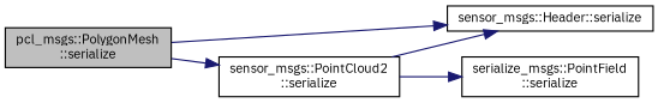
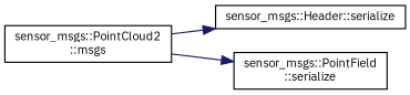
  digraph {
    fontname="IBM Plex Sans"
    rankdir=LR
    node [color=black fillcolor=white fontname="IBM Plex Sans" fontsize=10 shape=record style=filled]
    edge [color=midnightblue fontname="IBM Plex Sans" fontsize=10 labelfontname=Helvetica labelfontsize=10 style=solid]
-   n1 [fillcolor=grey75 fontcolor=black height=0.2 label="pcl_msgs::PolygonMesh\l::serialize" width=0.4]
    n2 [height=0.2 label="sensor_msgs::Header::serialize" width=0.4]
-   n3 [height=0.2 label="sensor_msgs::PointCloud2\l::serialize" width=0.4]
-   n4 [height=0.2 label="serialize_msgs::PointField\l::serialize" width=0.4]
-   n1 -> n2
-   n1 -> n3
+   n3 [height=0.2 label="sensor_msgs::PointCloud2\l::msgs" width=0.4]
+   n4 [height=0.2 label="sensor_msgs::PointField\l::serialize" width=0.4]
    n3 -> n2
    n3 -> n4
  }
